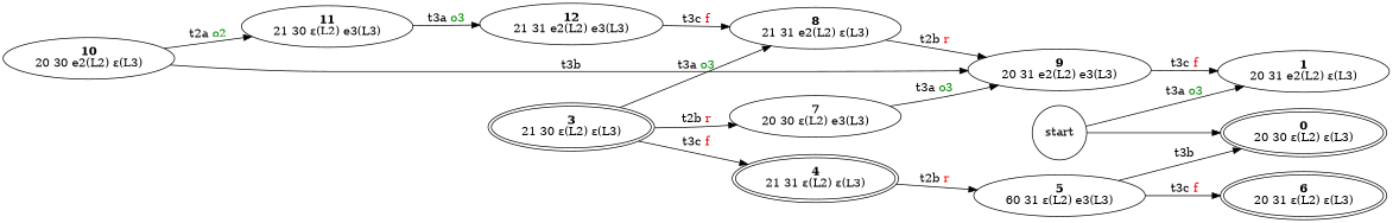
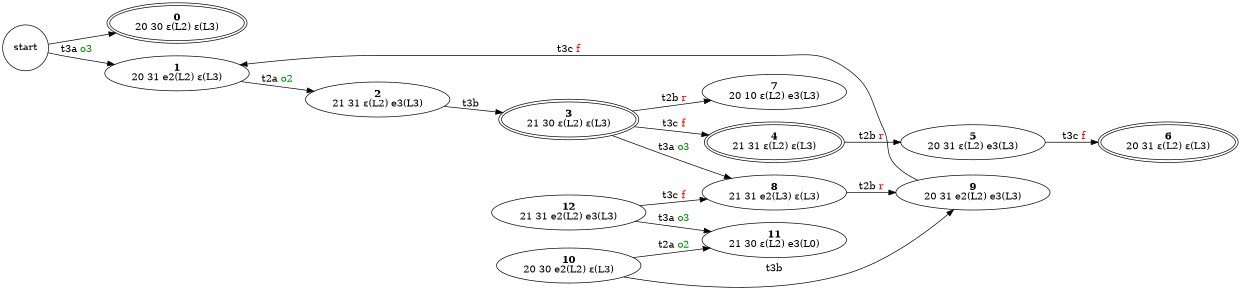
  digraph {
    rankdir=LR
    start [shape=circle]
    n2 [label=<<b>0</b><br/>20 30 ε(L2) ε(L3)> peripheries=2]
    n3 [label=<<b>1</b><br/>20 31 e2(L2) ε(L3)>]
+   n4 [label=<<b>2</b><br/>21 31 ε(L2) e3(L3)>]
    n5 [label=<<b>3</b><br/>21 30 ε(L2) ε(L3)> peripheries=2]
    n6 [label=<<b>4</b><br/>21 31 ε(L2) ε(L3)> peripheries=2]
-   n7 [label=<<b>7</b><br/>20 30 ε(L2) e3(L3)>]
-   n8 [label=<<b>8</b><br/>21 31 e2(L2) ε(L3)>]
-   n9 [label=<<b>5</b><br/>60 31 ε(L2) e3(L3)>]
+   n7 [label=<<b>7</b><br/>20 10 ε(L2) e3(L3)>]
+   n8 [label=<<b>8</b><br/>21 31 e2(L3) ε(L3)>]
+   n9 [label=<<b>5</b><br/>20 31 ε(L2) e3(L3)>]
    n10 [label=<<b>9</b><br/>20 31 e2(L2) e3(L3)>]
    n11 [label=<<b>6</b><br/>20 31 ε(L2) ε(L3)> peripheries=2]
    n12 [label=<<b>10</b><br/>20 30 e2(L2) ε(L3)>]
-   n13 [label=<<b>11</b><br/>21 30 ε(L2) e3(L3)>]
+   n13 [label=<<b>11</b><br/>21 30 ε(L2) e3(L0)>]
    n14 [label=<<b>12</b><br/>21 31 e2(L2) e3(L3)>]
    start -> n2
    start -> n3 [label=<t3a <font color="green4">o3</font>>]
+   n3 -> n4 [label=<t2a <font color="green4">o2</font>>]
+   n4 -> n5 [label=<t3b>]
    n5 -> n6 [label=<t3c <font color="red">f</font>>]
    n5 -> n7 [label=<t2b <font color="red">r</font>>]
    n5 -> n8 [label=<t3a <font color="green4">o3</font>>]
    n6 -> n9 [label=<t2b <font color="red">r</font>>]
-   n7 -> n10 [label=<t3a <font color="green4">o3</font>>]
    n8 -> n10 [label=<t2b <font color="red">r</font>>]
-   n9 -> n2 [label=<t3b>]
    n9 -> n11 [label=<t3c <font color="red">f</font>>]
    n10 -> n3 [label=<t3c <font color="red">f</font>>]
    n12 -> n10 [label=<t3b>]
    n12 -> n13 [label=<t2a <font color="green4">o2</font>>]
-   n13 -> n14 [label=<t3a <font color="green4">o3</font>>]
+   n14 -> n13 [label=<t3a <font color="green4">o3</font>>]
    n14 -> n8 [label=<t3c <font color="red">f</font>>]
  }
